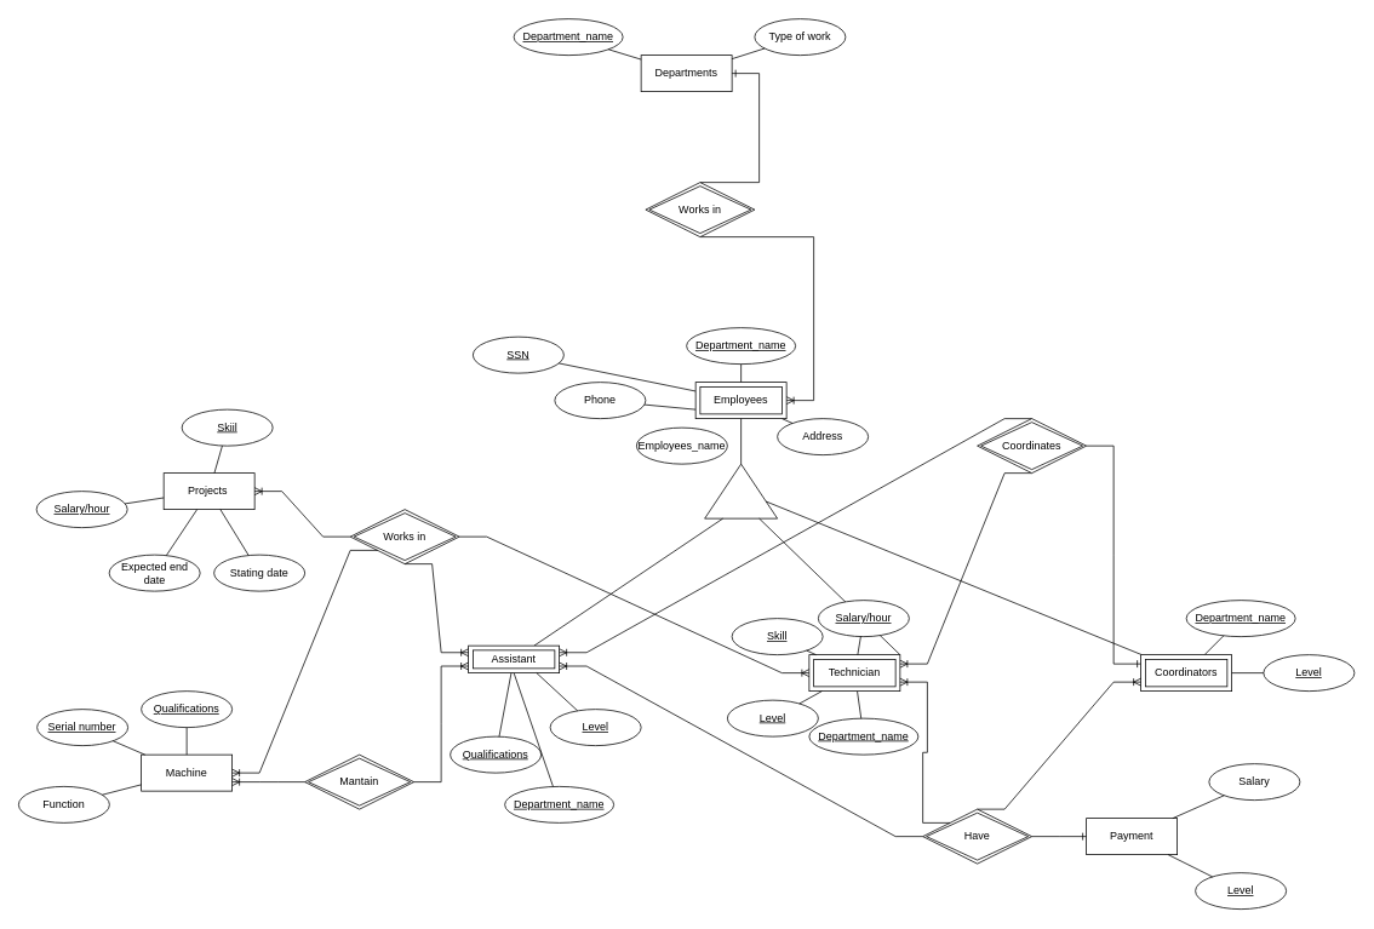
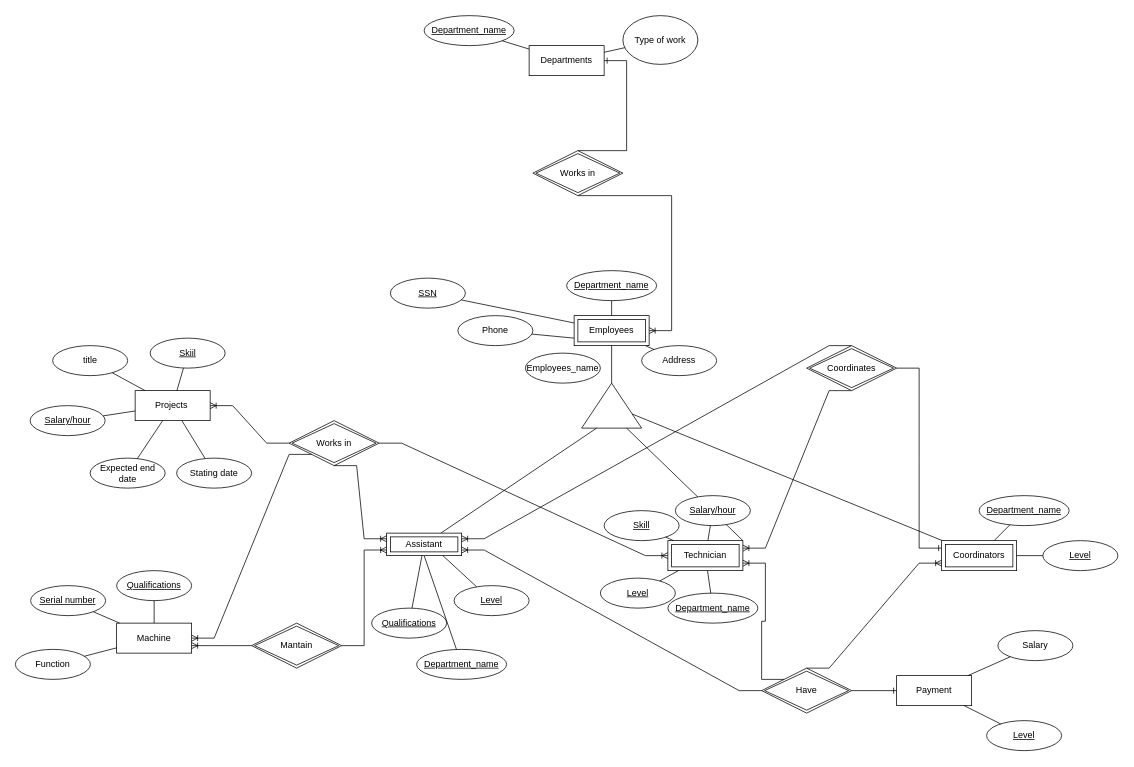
  <mxCell id="0" />
  <mxCell id="1" parent="0" />
  <mxCell id="2" value="Departments" style="whiteSpace=wrap;html=1;align=center;" parent="1" vertex="1"><mxGeometry x="705" y="60" width="100" height="40" as="geometry" /></mxCell>
- <mxCell id="3" value="Type of work" style="ellipse;whiteSpace=wrap;html=1;align=center;" parent="1" vertex="1"><mxGeometry x="830" y="20" width="100" height="40" as="geometry" /></mxCell>
+ <mxCell id="3" value="Type of work" style="ellipse;whiteSpace=wrap;html=1;align=center;" parent="1" vertex="1"><mxGeometry x="830" y="20" width="100" height="65" as="geometry" /></mxCell>
  <mxCell id="4" value="Department_name" style="ellipse;whiteSpace=wrap;html=1;align=center;fontStyle=4;" parent="1" vertex="1"><mxGeometry x="565" y="20" width="120" height="40" as="geometry" /></mxCell>
  <mxCell id="5" value="" style="edgeStyle=entityRelationEdgeStyle;fontSize=12;html=1;endArrow=ERoneToMany;rounded=0;exitX=0.5;exitY=1;exitDx=0;exitDy=0;" parent="1" source="35" target="33" edge="1"><mxGeometry width="100" height="100" relative="1" as="geometry"><mxPoint x="785" y="550" as="sourcePoint" /><mxPoint x="835" y="630" as="targetPoint" /></mxGeometry></mxCell>
  <mxCell id="6" value="" style="triangle;whiteSpace=wrap;html=1;direction=north;" parent="1" vertex="1"><mxGeometry x="775" y="510" width="80" height="60" as="geometry" /></mxCell>
  <mxCell id="7" value="" style="endArrow=none;html=1;rounded=0;exitX=0;exitY=0.25;exitDx=0;exitDy=0;" parent="1" source="6" target="46" edge="1"><mxGeometry relative="1" as="geometry"><mxPoint x="555" y="890" as="sourcePoint" /><mxPoint x="572.368" y="940" as="targetPoint" /></mxGeometry></mxCell>
  <mxCell id="8" value="" style="endArrow=none;html=1;rounded=0;" parent="1" source="6" target="32" edge="1"><mxGeometry relative="1" as="geometry"><mxPoint x="715" y="830" as="sourcePoint" /><mxPoint x="962.692" y="840" as="targetPoint" /></mxGeometry></mxCell>
  <mxCell id="9" value="Projects&amp;nbsp;" style="whiteSpace=wrap;html=1;align=center;" parent="1" vertex="1"><mxGeometry x="179.69" y="520" width="100" height="40" as="geometry" /></mxCell>
  <mxCell id="10" value="SSN" style="ellipse;whiteSpace=wrap;html=1;align=center;fontStyle=4;" parent="1" vertex="1"><mxGeometry x="520" y="370" width="100" height="40" as="geometry" /></mxCell>
  <mxCell id="11" value="Employees_name" style="ellipse;whiteSpace=wrap;html=1;align=center;" parent="1" vertex="1"><mxGeometry x="700" y="470" width="100" height="40" as="geometry" /></mxCell>
  <mxCell id="12" value="Phone" style="ellipse;whiteSpace=wrap;html=1;align=center;" parent="1" vertex="1"><mxGeometry x="610" y="420" width="100" height="40" as="geometry" /></mxCell>
  <mxCell id="13" value="Address" style="ellipse;whiteSpace=wrap;html=1;align=center;" parent="1" vertex="1"><mxGeometry x="855" y="460" width="100" height="40" as="geometry" /></mxCell>
  <mxCell id="14" value="" style="endArrow=none;html=1;rounded=0;" parent="1" source="13" target="33" edge="1"><mxGeometry relative="1" as="geometry"><mxPoint x="455" y="520" as="sourcePoint" /><mxPoint x="845" y="450" as="targetPoint" /></mxGeometry></mxCell>
  <mxCell id="15" value="" style="endArrow=none;html=1;rounded=0;exitX=0;exitY=0.75;exitDx=0;exitDy=0;" parent="1" source="33" target="12" edge="1"><mxGeometry relative="1" as="geometry"><mxPoint x="755" y="432.941" as="sourcePoint" /><mxPoint x="585" y="400" as="targetPoint" /></mxGeometry></mxCell>
  <mxCell id="16" value="" style="endArrow=none;html=1;rounded=0;" parent="1" source="2" target="4" edge="1"><mxGeometry relative="1" as="geometry"><mxPoint x="385" y="159.5" as="sourcePoint" /><mxPoint x="545" y="159.5" as="targetPoint" /></mxGeometry></mxCell>
  <mxCell id="17" value="" style="endArrow=none;html=1;rounded=0;" parent="1" source="33" target="10" edge="1"><mxGeometry relative="1" as="geometry"><mxPoint x="755" y="411.818" as="sourcePoint" /><mxPoint x="635" y="370" as="targetPoint" /></mxGeometry></mxCell>
  <mxCell id="18" value="" style="edgeStyle=entityRelationEdgeStyle;fontSize=12;html=1;endArrow=ERone;endFill=1;rounded=0;entryX=0;entryY=0.25;entryDx=0;entryDy=0;" parent="1" source="23" target="32" edge="1"><mxGeometry width="100" height="100" relative="1" as="geometry"><mxPoint x="855" y="860" as="sourcePoint" /><mxPoint x="945" y="860" as="targetPoint" /></mxGeometry></mxCell>
  <mxCell id="19" value="" style="edgeStyle=entityRelationEdgeStyle;fontSize=12;html=1;endArrow=ERone;endFill=1;rounded=0;exitX=0.5;exitY=0;exitDx=0;exitDy=0;" parent="1" source="35" target="2" edge="1"><mxGeometry width="100" height="100" relative="1" as="geometry"><mxPoint x="755" y="130" as="sourcePoint" /><mxPoint x="735" y="310" as="targetPoint" /></mxGeometry></mxCell>
  <mxCell id="20" value="" style="edgeStyle=entityRelationEdgeStyle;fontSize=12;html=1;endArrow=ERoneToMany;rounded=0;exitX=0.5;exitY=1;exitDx=0;exitDy=0;entryX=1;entryY=0.25;entryDx=0;entryDy=0;" parent="1" source="23" target="41" edge="1"><mxGeometry width="100" height="100" relative="1" as="geometry"><mxPoint x="795" y="830" as="sourcePoint" /><mxPoint x="645" y="810" as="targetPoint" /></mxGeometry></mxCell>
  <mxCell id="21" value="" style="edgeStyle=entityRelationEdgeStyle;fontSize=12;html=1;endArrow=ERoneToMany;rounded=0;entryX=1;entryY=0.25;entryDx=0;entryDy=0;exitX=0.5;exitY=0;exitDx=0;exitDy=0;" parent="1" source="23" target="46" edge="1"><mxGeometry width="100" height="100" relative="1" as="geometry"><mxPoint x="1015" y="460" as="sourcePoint" /><mxPoint x="595" y="960" as="targetPoint" /></mxGeometry></mxCell>
  <mxCell id="22" value="" style="endArrow=none;html=1;rounded=0;" parent="1" source="2" target="3" edge="1"><mxGeometry relative="1" as="geometry"><mxPoint x="605" y="360" as="sourcePoint" /><mxPoint x="765" y="360" as="targetPoint" /></mxGeometry></mxCell>
  <mxCell id="23" value="Coordinates" style="shape=rhombus;double=1;perimeter=rhombusPerimeter;whiteSpace=wrap;html=1;align=center;" parent="1" vertex="1"><mxGeometry x="1075" y="460" width="120" height="60" as="geometry" /></mxCell>
  <mxCell id="24" value="Department_name" style="ellipse;whiteSpace=wrap;html=1;align=center;fontStyle=4;" parent="1" vertex="1"><mxGeometry x="755" y="360" width="120" height="40" as="geometry" /></mxCell>
  <mxCell id="25" value="Department_name" style="ellipse;whiteSpace=wrap;html=1;align=center;fontStyle=4;" parent="1" vertex="1"><mxGeometry x="1305" y="660" width="120" height="40" as="geometry" /></mxCell>
  <mxCell id="26" value="Department_name" style="ellipse;whiteSpace=wrap;html=1;align=center;fontStyle=4;" parent="1" vertex="1"><mxGeometry x="890" y="790" width="120" height="40" as="geometry" /></mxCell>
  <mxCell id="27" value="" style="endArrow=none;html=1;rounded=0;entryX=0.5;entryY=1;entryDx=0;entryDy=0;" parent="1" source="31" target="46" edge="1"><mxGeometry relative="1" as="geometry"><mxPoint x="515" y="780" as="sourcePoint" /><mxPoint x="435" y="996.129" as="targetPoint" /></mxGeometry></mxCell>
  <mxCell id="28" value="" style="endArrow=none;html=1;rounded=0;" parent="1" source="41" target="26" edge="1"><mxGeometry relative="1" as="geometry"><mxPoint x="675" y="720" as="sourcePoint" /><mxPoint x="595" y="750" as="targetPoint" /></mxGeometry></mxCell>
  <mxCell id="29" value="" style="endArrow=none;html=1;rounded=0;" parent="1" source="25" target="32" edge="1"><mxGeometry relative="1" as="geometry"><mxPoint x="1150" y="690" as="sourcePoint" /><mxPoint x="1520" y="779.286" as="targetPoint" /></mxGeometry></mxCell>
  <mxCell id="30" value="" style="endArrow=none;html=1;rounded=0;" parent="1" source="24" target="33" edge="1"><mxGeometry relative="1" as="geometry"><mxPoint x="695" y="560" as="sourcePoint" /><mxPoint x="809" y="410" as="targetPoint" /></mxGeometry></mxCell>
  <mxCell id="31" value="Department_name" style="ellipse;whiteSpace=wrap;html=1;align=center;fontStyle=4;" parent="1" vertex="1"><mxGeometry x="555" y="865" width="120" height="40" as="geometry" /></mxCell>
  <mxCell id="32" value="Coordinators" style="shape=ext;margin=3;double=1;whiteSpace=wrap;html=1;align=center;" parent="1" vertex="1"><mxGeometry x="1255" y="720" width="100" height="40" as="geometry" /></mxCell>
  <mxCell id="33" value="Employees" style="shape=ext;margin=3;double=1;whiteSpace=wrap;html=1;align=center;" parent="1" vertex="1"><mxGeometry x="765" y="420" width="100" height="40" as="geometry" /></mxCell>
  <mxCell id="34" value="" style="endArrow=none;html=1;rounded=0;" parent="1" source="33" target="6" edge="1"><mxGeometry relative="1" as="geometry"><mxPoint x="810" y="600" as="sourcePoint" /><mxPoint x="840" y="550" as="targetPoint" /></mxGeometry></mxCell>
  <mxCell id="35" value="Works in" style="shape=rhombus;double=1;perimeter=rhombusPerimeter;whiteSpace=wrap;html=1;align=center;" parent="1" vertex="1"><mxGeometry x="710" y="200" width="120" height="60" as="geometry" /></mxCell>
  <mxCell id="36" value="Works in" style="shape=rhombus;double=1;perimeter=rhombusPerimeter;whiteSpace=wrap;html=1;align=center;" parent="1" vertex="1"><mxGeometry x="385" y="560" width="120" height="60" as="geometry" /></mxCell>
  <mxCell id="37" value="Skiil" style="ellipse;whiteSpace=wrap;html=1;align=center;fontStyle=4;" parent="1" vertex="1"><mxGeometry x="199.69" y="450" width="100" height="40" as="geometry" /></mxCell>
  <mxCell id="38" value="" style="endArrow=none;html=1;rounded=0;" parent="1" source="37" target="9" edge="1"><mxGeometry relative="1" as="geometry"><mxPoint x="449.69" y="470" as="sourcePoint" /><mxPoint x="609.69" y="470" as="targetPoint" /></mxGeometry></mxCell>
  <mxCell id="39" value="" style="edgeStyle=entityRelationEdgeStyle;fontSize=12;html=1;endArrow=ERoneToMany;rounded=0;exitX=0;exitY=0.5;exitDx=0;exitDy=0;" parent="1" source="36" target="9" edge="1"><mxGeometry width="100" height="100" relative="1" as="geometry"><mxPoint x="505" y="790" as="sourcePoint" /><mxPoint x="605" y="690" as="targetPoint" /></mxGeometry></mxCell>
  <mxCell id="40" value="" style="edgeStyle=entityRelationEdgeStyle;fontSize=12;html=1;endArrow=ERoneToMany;rounded=0;entryX=0;entryY=0.5;entryDx=0;entryDy=0;" parent="1" source="36" target="41" edge="1"><mxGeometry width="100" height="100" relative="1" as="geometry"><mxPoint x="505" y="790" as="sourcePoint" /><mxPoint x="475" y="880" as="targetPoint" /></mxGeometry></mxCell>
  <mxCell id="41" value="Technician" style="shape=ext;margin=3;double=1;whiteSpace=wrap;html=1;align=center;" parent="1" vertex="1"><mxGeometry x="890" y="720" width="100" height="40" as="geometry" /></mxCell>
  <mxCell id="42" value="" style="endArrow=none;html=1;rounded=0;entryX=0;entryY=0.75;entryDx=0;entryDy=0;exitX=1;exitY=0;exitDx=0;exitDy=0;" parent="1" source="41" target="6" edge="1"><mxGeometry relative="1" as="geometry"><mxPoint x="625" y="790" as="sourcePoint" /><mxPoint x="785" y="790" as="targetPoint" /></mxGeometry></mxCell>
  <mxCell id="43" value="Stating date" style="ellipse;whiteSpace=wrap;html=1;align=center;" parent="1" vertex="1"><mxGeometry x="235" y="610" width="100" height="40" as="geometry" /></mxCell>
  <mxCell id="44" value="Skill" style="ellipse;whiteSpace=wrap;html=1;align=center;fontStyle=4;" parent="1" vertex="1"><mxGeometry x="805" y="680" width="100" height="40" as="geometry" /></mxCell>
  <mxCell id="45" value="" style="endArrow=none;html=1;rounded=0;" parent="1" source="44" target="41" edge="1"><mxGeometry relative="1" as="geometry"><mxPoint x="475" y="710" as="sourcePoint" /><mxPoint x="635" y="710" as="targetPoint" /></mxGeometry></mxCell>
  <mxCell id="46" value="Assistant" style="shape=ext;margin=3;double=1;whiteSpace=wrap;html=1;align=center;" parent="1" vertex="1"><mxGeometry x="515" y="710" width="100" height="30" as="geometry" /></mxCell>
  <mxCell id="47" value="&lt;u&gt;Salary/hour&lt;/u&gt;" style="ellipse;whiteSpace=wrap;html=1;align=center;" parent="1" vertex="1"><mxGeometry x="39.69" y="540" width="100" height="40" as="geometry" /></mxCell>
  <mxCell id="48" value="Expected end date" style="ellipse;whiteSpace=wrap;html=1;align=center;" parent="1" vertex="1"><mxGeometry x="119.69" y="610" width="100" height="40" as="geometry" /></mxCell>
+ <mxCell id="49" value="title" style="ellipse;whiteSpace=wrap;html=1;align=center;" parent="1" vertex="1"><mxGeometry x="69.69" y="460" width="100" height="40" as="geometry" /></mxCell>
  <mxCell id="50" value="" style="endArrow=none;html=1;rounded=0;" parent="1" source="9" target="48" edge="1"><mxGeometry relative="1" as="geometry"><mxPoint x="359.69" y="470" as="sourcePoint" /><mxPoint x="519.69" y="470" as="targetPoint" /></mxGeometry></mxCell>
  <mxCell id="51" value="" style="endArrow=none;html=1;rounded=0;" parent="1" source="43" target="9" edge="1"><mxGeometry relative="1" as="geometry"><mxPoint x="304.996" y="592.61" as="sourcePoint" /><mxPoint x="519.69" y="470" as="targetPoint" /></mxGeometry></mxCell>
  <mxCell id="52" value="" style="endArrow=none;html=1;rounded=0;" parent="1" source="47" target="9" edge="1"><mxGeometry relative="1" as="geometry"><mxPoint x="359.69" y="470" as="sourcePoint" /><mxPoint x="519.69" y="470" as="targetPoint" /></mxGeometry></mxCell>
+ <mxCell id="53" value="" style="endArrow=none;html=1;rounded=0;" parent="1" source="49" target="9" edge="1"><mxGeometry relative="1" as="geometry"><mxPoint x="359.69" y="470" as="sourcePoint" /><mxPoint x="519.69" y="470" as="targetPoint" /></mxGeometry></mxCell>
  <mxCell id="54" value="Machine" style="whiteSpace=wrap;html=1;align=center;" parent="1" vertex="1"><mxGeometry x="155" y="830" width="100" height="40" as="geometry" /></mxCell>
  <mxCell id="55" value="" style="edgeStyle=entityRelationEdgeStyle;fontSize=12;html=1;endArrow=ERoneToMany;rounded=0;exitX=0.5;exitY=1;exitDx=0;exitDy=0;entryX=0;entryY=0.25;entryDx=0;entryDy=0;" parent="1" source="36" target="46" edge="1"><mxGeometry width="100" height="100" relative="1" as="geometry"><mxPoint x="415" y="860" as="sourcePoint" /><mxPoint x="515" y="760" as="targetPoint" /></mxGeometry></mxCell>
  <mxCell id="56" value="" style="edgeStyle=entityRelationEdgeStyle;fontSize=12;html=1;endArrow=ERoneToMany;rounded=0;entryX=1;entryY=0.5;entryDx=0;entryDy=0;exitX=0;exitY=1;exitDx=0;exitDy=0;" parent="1" source="36" target="54" edge="1"><mxGeometry width="100" height="100" relative="1" as="geometry"><mxPoint x="415" y="860" as="sourcePoint" /><mxPoint x="515" y="760" as="targetPoint" /></mxGeometry></mxCell>
  <mxCell id="57" value="Serial number" style="ellipse;whiteSpace=wrap;html=1;align=center;fontStyle=4;" parent="1" vertex="1"><mxGeometry x="40.31" y="780" width="100" height="40" as="geometry" /></mxCell>
  <mxCell id="58" value="Function" style="ellipse;whiteSpace=wrap;html=1;align=center;" parent="1" vertex="1"><mxGeometry x="20" y="865" width="100" height="40" as="geometry" /></mxCell>
  <mxCell id="59" value="" style="endArrow=none;html=1;rounded=0;" parent="1" source="57" target="54" edge="1"><mxGeometry relative="1" as="geometry"><mxPoint x="160.31" y="610" as="sourcePoint" /><mxPoint x="320.31" y="610" as="targetPoint" /></mxGeometry></mxCell>
  <mxCell id="60" value="" style="endArrow=none;html=1;rounded=0;" parent="1" source="58" target="54" edge="1"><mxGeometry relative="1" as="geometry"><mxPoint x="160.31" y="610" as="sourcePoint" /><mxPoint x="320.31" y="610" as="targetPoint" /></mxGeometry></mxCell>
  <mxCell id="61" value="Mantain" style="shape=rhombus;double=1;perimeter=rhombusPerimeter;whiteSpace=wrap;html=1;align=center;" parent="1" vertex="1"><mxGeometry x="335" y="830" width="120" height="60" as="geometry" /></mxCell>
  <mxCell id="62" value="Qualifications" style="ellipse;whiteSpace=wrap;html=1;align=center;fontStyle=4;" parent="1" vertex="1"><mxGeometry x="155" y="760" width="100" height="40" as="geometry" /></mxCell>
  <mxCell id="63" value="Qualifications" style="ellipse;whiteSpace=wrap;html=1;align=center;fontStyle=4;" parent="1" vertex="1"><mxGeometry x="495" y="810" width="100" height="40" as="geometry" /></mxCell>
  <mxCell id="64" value="" style="edgeStyle=entityRelationEdgeStyle;fontSize=12;html=1;endArrow=ERoneToMany;rounded=0;entryX=1;entryY=0.75;entryDx=0;entryDy=0;exitX=0;exitY=0.5;exitDx=0;exitDy=0;" parent="1" source="61" target="54" edge="1"><mxGeometry width="100" height="100" relative="1" as="geometry"><mxPoint x="370" y="1130" as="sourcePoint" /><mxPoint x="470" y="1030" as="targetPoint" /></mxGeometry></mxCell>
  <mxCell id="65" value="" style="edgeStyle=entityRelationEdgeStyle;fontSize=12;html=1;endArrow=ERoneToMany;rounded=0;entryX=0;entryY=0.75;entryDx=0;entryDy=0;" parent="1" source="61" target="46" edge="1"><mxGeometry width="100" height="100" relative="1" as="geometry"><mxPoint x="295" y="1080" as="sourcePoint" /><mxPoint x="395" y="980" as="targetPoint" /></mxGeometry></mxCell>
  <mxCell id="66" value="" style="endArrow=none;html=1;rounded=0;" parent="1" source="46" target="63" edge="1"><mxGeometry relative="1" as="geometry"><mxPoint x="105" y="950" as="sourcePoint" /><mxPoint x="265" y="950" as="targetPoint" /></mxGeometry></mxCell>
  <mxCell id="67" value="" style="endArrow=none;html=1;rounded=0;" parent="1" source="54" target="62" edge="1"><mxGeometry relative="1" as="geometry"><mxPoint x="160.31" y="820" as="sourcePoint" /><mxPoint x="320.31" y="820" as="targetPoint" /></mxGeometry></mxCell>
  <mxCell id="68" value="&lt;u&gt;Level&lt;/u&gt;" style="ellipse;whiteSpace=wrap;html=1;align=center;" parent="1" vertex="1"><mxGeometry x="1390" y="720" width="100" height="40" as="geometry" /></mxCell>
  <mxCell id="69" value="&lt;u&gt;Level&lt;/u&gt;" style="ellipse;whiteSpace=wrap;html=1;align=center;" parent="1" vertex="1"><mxGeometry x="605" y="780" width="100" height="40" as="geometry" /></mxCell>
  <mxCell id="70" value="&lt;u&gt;Level&lt;/u&gt;" style="ellipse;whiteSpace=wrap;html=1;align=center;" parent="1" vertex="1"><mxGeometry x="800" y="770" width="100" height="40" as="geometry" /></mxCell>
  <mxCell id="71" value="&lt;u&gt;Salary/hour&lt;/u&gt;" style="ellipse;whiteSpace=wrap;html=1;align=center;" parent="1" vertex="1"><mxGeometry x="900" y="660" width="100" height="40" as="geometry" /></mxCell>
  <mxCell id="72" value="" style="endArrow=none;html=1;rounded=0;" parent="1" source="70" target="41" edge="1"><mxGeometry relative="1" as="geometry"><mxPoint x="425" y="830" as="sourcePoint" /><mxPoint x="585" y="830" as="targetPoint" /></mxGeometry></mxCell>
  <mxCell id="73" value="" style="endArrow=none;html=1;rounded=0;" parent="1" source="41" target="71" edge="1"><mxGeometry relative="1" as="geometry"><mxPoint x="885" y="830" as="sourcePoint" /><mxPoint x="1045" y="830" as="targetPoint" /></mxGeometry></mxCell>
  <mxCell id="74" value="" style="endArrow=none;html=1;rounded=0;entryX=0.75;entryY=1;entryDx=0;entryDy=0;" parent="1" source="69" target="46" edge="1"><mxGeometry relative="1" as="geometry"><mxPoint x="595" y="890" as="sourcePoint" /><mxPoint x="665.71" y="1031.548" as="targetPoint" /></mxGeometry></mxCell>
  <mxCell id="75" value="" style="endArrow=none;html=1;rounded=0;" parent="1" source="32" target="68" edge="1"><mxGeometry relative="1" as="geometry"><mxPoint x="1125" y="860" as="sourcePoint" /><mxPoint x="1285" y="860" as="targetPoint" /></mxGeometry></mxCell>
  <mxCell id="76" value="Payment" style="whiteSpace=wrap;html=1;align=center;" parent="1" vertex="1"><mxGeometry x="1195" y="900" width="100" height="40" as="geometry" /></mxCell>
  <mxCell id="77" value="&lt;u&gt;Level&lt;/u&gt;" style="ellipse;whiteSpace=wrap;html=1;align=center;" parent="1" vertex="1"><mxGeometry x="1315" y="960" width="100" height="40" as="geometry" /></mxCell>
  <mxCell id="78" value="Salary" style="ellipse;whiteSpace=wrap;html=1;align=center;" parent="1" vertex="1"><mxGeometry x="1330" y="840" width="100" height="40" as="geometry" /></mxCell>
  <mxCell id="79" value="" style="endArrow=none;html=1;rounded=0;" parent="1" source="76" target="77" edge="1"><mxGeometry relative="1" as="geometry"><mxPoint x="905" y="730" as="sourcePoint" /><mxPoint x="1065" y="730" as="targetPoint" /></mxGeometry></mxCell>
  <mxCell id="80" value="" style="endArrow=none;html=1;rounded=0;" parent="1" source="76" target="78" edge="1"><mxGeometry relative="1" as="geometry"><mxPoint x="905" y="730" as="sourcePoint" /><mxPoint x="1065" y="730" as="targetPoint" /></mxGeometry></mxCell>
  <mxCell id="81" value="" style="edgeStyle=entityRelationEdgeStyle;fontSize=12;html=1;endArrow=ERone;endFill=1;rounded=0;" parent="1" source="82" target="76" edge="1"><mxGeometry width="100" height="100" relative="1" as="geometry"><mxPoint x="1045" y="1030" as="sourcePoint" /><mxPoint x="1095" y="930" as="targetPoint" /></mxGeometry></mxCell>
  <mxCell id="82" value="Have" style="shape=rhombus;double=1;perimeter=rhombusPerimeter;whiteSpace=wrap;html=1;align=center;" parent="1" vertex="1"><mxGeometry x="1015" y="890" width="120" height="60" as="geometry" /></mxCell>
  <mxCell id="83" value="" style="edgeStyle=entityRelationEdgeStyle;fontSize=12;html=1;endArrow=ERoneToMany;rounded=0;entryX=1;entryY=0.75;entryDx=0;entryDy=0;" parent="1" source="82" target="46" edge="1"><mxGeometry width="100" height="100" relative="1" as="geometry"><mxPoint x="855" y="960" as="sourcePoint" /><mxPoint x="955" y="860" as="targetPoint" /></mxGeometry></mxCell>
  <mxCell id="84" value="" style="edgeStyle=entityRelationEdgeStyle;fontSize=12;html=1;endArrow=ERoneToMany;rounded=0;exitX=0;exitY=0;exitDx=0;exitDy=0;entryX=1;entryY=0.75;entryDx=0;entryDy=0;" parent="1" source="82" target="41" edge="1"><mxGeometry width="100" height="100" relative="1" as="geometry"><mxPoint x="855" y="960" as="sourcePoint" /><mxPoint x="955" y="860" as="targetPoint" /></mxGeometry></mxCell>
  <mxCell id="85" value="" style="edgeStyle=entityRelationEdgeStyle;fontSize=12;html=1;endArrow=ERoneToMany;rounded=0;exitX=0.5;exitY=0;exitDx=0;exitDy=0;entryX=0;entryY=0.75;entryDx=0;entryDy=0;" parent="1" source="82" target="32" edge="1"><mxGeometry width="100" height="100" relative="1" as="geometry"><mxPoint x="855" y="960" as="sourcePoint" /><mxPoint x="955" y="860" as="targetPoint" /></mxGeometry></mxCell>
